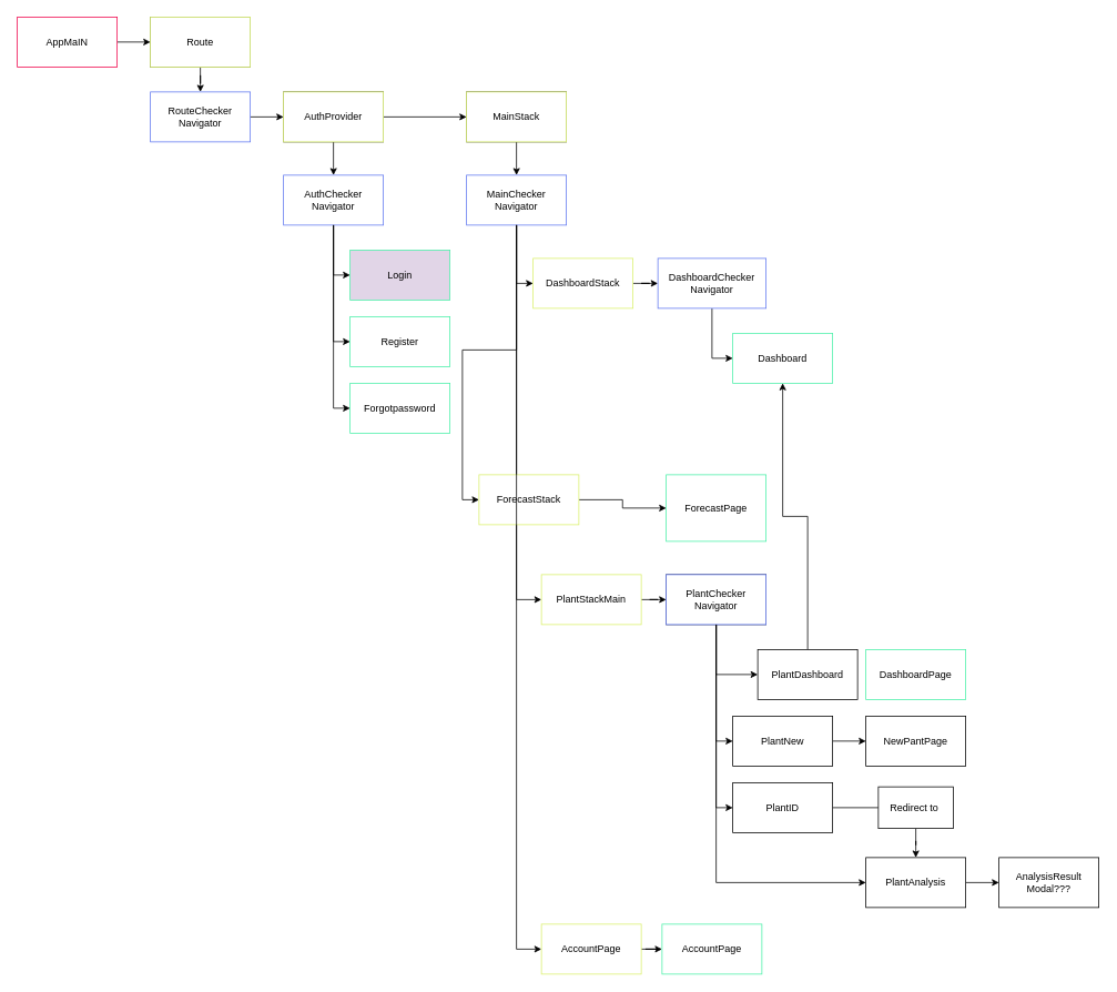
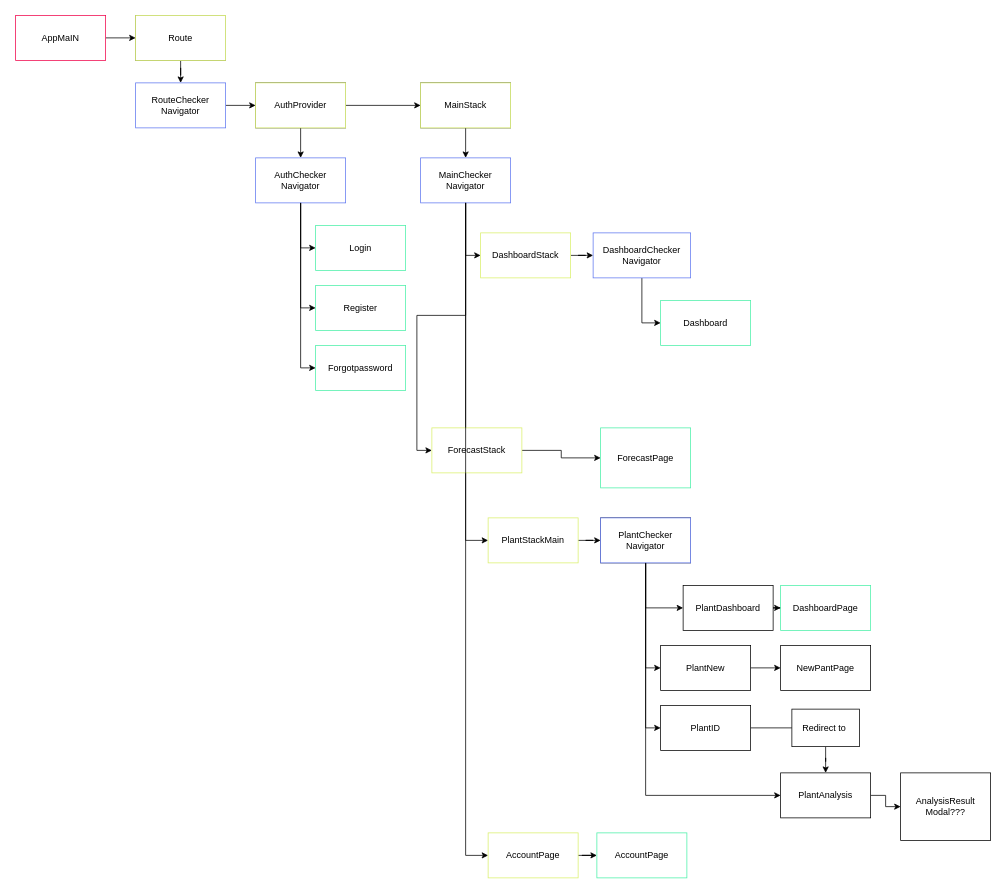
  <mxCell id="0" />
  <mxCell id="1" parent="0" />
  <mxCell id="2" value="" style="edgeStyle=orthogonalEdgeStyle;rounded=0;orthogonalLoop=1;jettySize=auto;html=1;" edge="1" parent="1" source="3" target="5"><mxGeometry relative="1" as="geometry" /></mxCell>
  <mxCell id="3" value="AppMaIN" style="rounded=0;whiteSpace=wrap;html=1;strokeColor=#F0054B;" vertex="1" parent="1"><mxGeometry x="20" y="20" width="120" height="60" as="geometry" /></mxCell>
  <mxCell id="4" value="" style="edgeStyle=orthogonalEdgeStyle;rounded=0;orthogonalLoop=1;jettySize=auto;html=1;" edge="1" parent="1" source="5" target="7"><mxGeometry relative="1" as="geometry" /></mxCell>
  <mxCell id="5" value="Route" style="rounded=0;whiteSpace=wrap;html=1;" vertex="1" parent="1"><mxGeometry x="180" y="20" width="120" height="60" as="geometry" /></mxCell>
  <mxCell id="6" value="" style="edgeStyle=orthogonalEdgeStyle;rounded=0;orthogonalLoop=1;jettySize=auto;html=1;" edge="1" parent="1" source="7" target="10"><mxGeometry relative="1" as="geometry" /></mxCell>
  <mxCell id="7" value="RouteChecker&lt;br&gt;Navigator" style="rounded=0;whiteSpace=wrap;html=1;strokeColor=#6078F0;" vertex="1" parent="1"><mxGeometry x="180" y="110" width="120" height="60" as="geometry" /></mxCell>
  <mxCell id="8" value="" style="edgeStyle=orthogonalEdgeStyle;rounded=0;orthogonalLoop=1;jettySize=auto;html=1;" edge="1" parent="1" source="10" target="12"><mxGeometry relative="1" as="geometry" /></mxCell>
  <mxCell id="9" value="" style="edgeStyle=orthogonalEdgeStyle;rounded=0;orthogonalLoop=1;jettySize=auto;html=1;" edge="1" parent="1" source="10" target="14"><mxGeometry relative="1" as="geometry" /></mxCell>
  <mxCell id="10" value="AuthProvider" style="rounded=0;whiteSpace=wrap;html=1;" vertex="1" parent="1"><mxGeometry x="340" y="110" width="120" height="60" as="geometry" /></mxCell>
  <mxCell id="11" value="" style="edgeStyle=orthogonalEdgeStyle;rounded=0;orthogonalLoop=1;jettySize=auto;html=1;" edge="1" parent="1" source="12" target="21"><mxGeometry relative="1" as="geometry" /></mxCell>
  <mxCell id="12" value="MainStack" style="rounded=0;whiteSpace=wrap;html=1;" vertex="1" parent="1"><mxGeometry x="560" y="110" width="120" height="60" as="geometry" /></mxCell>
  <mxCell id="13" value="" style="edgeStyle=orthogonalEdgeStyle;rounded=0;orthogonalLoop=1;jettySize=auto;html=1;entryX=0;entryY=0.5;entryDx=0;entryDy=0;" edge="1" parent="1" source="14" target="16"><mxGeometry relative="1" as="geometry" /></mxCell>
  <mxCell id="14" value="AuthChecker&lt;br&gt;Navigator" style="rounded=0;whiteSpace=wrap;html=1;strokeColor=#6078F0;" vertex="1" parent="1"><mxGeometry x="340" y="210" width="120" height="60" as="geometry" /></mxCell>
  <mxCell id="15" value="" style="edgeStyle=orthogonalEdgeStyle;rounded=0;orthogonalLoop=1;jettySize=auto;html=1;entryX=0;entryY=0.5;entryDx=0;entryDy=0;exitX=0.5;exitY=1;exitDx=0;exitDy=0;" edge="1" parent="1" source="14" target="18"><mxGeometry relative="1" as="geometry"><mxPoint x="400" y="310" as="sourcePoint" /></mxGeometry></mxCell>
- <mxCell id="16" value="Login" style="rounded=0;whiteSpace=wrap;html=1;strokeColor=#4AF0A8;fillColor=#e1d5e7;" vertex="1" parent="1"><mxGeometry x="420" y="300" width="120" height="60" as="geometry" /></mxCell>
+ <mxCell id="16" value="Login" style="rounded=0;whiteSpace=wrap;html=1;strokeColor=#4AF0A8;" vertex="1" parent="1"><mxGeometry x="420" y="300" width="120" height="60" as="geometry" /></mxCell>
  <mxCell id="17" value="" style="edgeStyle=orthogonalEdgeStyle;rounded=0;orthogonalLoop=1;jettySize=auto;html=1;exitX=0.5;exitY=1;exitDx=0;exitDy=0;entryX=0;entryY=0.5;entryDx=0;entryDy=0;" edge="1" parent="1" source="14" target="19"><mxGeometry relative="1" as="geometry" /></mxCell>
  <mxCell id="18" value="Register" style="rounded=0;whiteSpace=wrap;html=1;strokeColor=#4AF0A8;" vertex="1" parent="1"><mxGeometry x="420" y="380" width="120" height="60" as="geometry" /></mxCell>
  <mxCell id="19" value="Forgotpassword" style="rounded=0;whiteSpace=wrap;html=1;strokeColor=#4AF0A8;" vertex="1" parent="1"><mxGeometry x="420" y="460" width="120" height="60" as="geometry" /></mxCell>
  <mxCell id="20" value="" style="edgeStyle=orthogonalEdgeStyle;rounded=0;orthogonalLoop=1;jettySize=auto;html=1;entryX=0;entryY=0.5;entryDx=0;entryDy=0;" edge="1" parent="1" source="21" target="24"><mxGeometry relative="1" as="geometry" /></mxCell>
  <mxCell id="21" value="MainChecker&lt;br&gt;Navigator" style="rounded=0;whiteSpace=wrap;html=1;strokeColor=#6078F0;" vertex="1" parent="1"><mxGeometry x="560" y="210" width="120" height="60" as="geometry" /></mxCell>
  <mxCell id="22" value="" style="edgeStyle=orthogonalEdgeStyle;rounded=0;orthogonalLoop=1;jettySize=auto;html=1;entryX=0;entryY=0.5;entryDx=0;entryDy=0;exitX=0.5;exitY=1;exitDx=0;exitDy=0;" edge="1" parent="1" source="21" target="27"><mxGeometry relative="1" as="geometry" /></mxCell>
  <mxCell id="23" value="" style="edgeStyle=orthogonalEdgeStyle;rounded=0;orthogonalLoop=1;jettySize=auto;html=1;" edge="1" parent="1" source="24" target="34"><mxGeometry relative="1" as="geometry" /></mxCell>
  <mxCell id="24" value="DashboardStack" style="rounded=0;whiteSpace=wrap;html=1;strokeColor=#DAF06C;" vertex="1" parent="1"><mxGeometry x="640" y="310" width="120" height="60" as="geometry" /></mxCell>
  <mxCell id="25" value="" style="edgeStyle=orthogonalEdgeStyle;rounded=0;orthogonalLoop=1;jettySize=auto;html=1;exitX=0.5;exitY=1;exitDx=0;exitDy=0;entryX=0;entryY=0.5;entryDx=0;entryDy=0;" edge="1" parent="1" source="21" target="30"><mxGeometry relative="1" as="geometry" /></mxCell>
  <mxCell id="26" value="" style="edgeStyle=orthogonalEdgeStyle;rounded=0;orthogonalLoop=1;jettySize=auto;html=1;" edge="1" parent="1" source="27" target="36"><mxGeometry relative="1" as="geometry" /></mxCell>
  <mxCell id="27" value="ForecastStack" style="rounded=0;whiteSpace=wrap;html=1;strokeColor=#DAF06C;" vertex="1" parent="1"><mxGeometry x="575" y="570" width="120" height="60" as="geometry" /></mxCell>
  <mxCell id="28" value="" style="edgeStyle=orthogonalEdgeStyle;rounded=0;orthogonalLoop=1;jettySize=auto;html=1;exitX=0.5;exitY=1;exitDx=0;exitDy=0;entryX=0;entryY=0.5;entryDx=0;entryDy=0;" edge="1" parent="1" source="21" target="32"><mxGeometry relative="1" as="geometry" /></mxCell>
  <mxCell id="29" value="" style="edgeStyle=orthogonalEdgeStyle;rounded=0;orthogonalLoop=1;jettySize=auto;html=1;" edge="1" parent="1" source="30" target="38"><mxGeometry relative="1" as="geometry" /></mxCell>
  <mxCell id="30" value="PlantStackMain" style="rounded=0;whiteSpace=wrap;html=1;strokeColor=#DAF06C;" vertex="1" parent="1"><mxGeometry x="650" y="690" width="120" height="60" as="geometry" /></mxCell>
  <mxCell id="31" value="" style="edgeStyle=orthogonalEdgeStyle;rounded=0;orthogonalLoop=1;jettySize=auto;html=1;" edge="1" parent="1" source="32" target="59"><mxGeometry relative="1" as="geometry" /></mxCell>
  <mxCell id="32" value="AccountPage" style="rounded=0;whiteSpace=wrap;html=1;strokeColor=#DAF06C;" vertex="1" parent="1"><mxGeometry x="650" y="1110" width="120" height="60" as="geometry" /></mxCell>
  <mxCell id="33" value="" style="edgeStyle=orthogonalEdgeStyle;rounded=0;orthogonalLoop=1;jettySize=auto;html=1;entryX=0;entryY=0.5;entryDx=0;entryDy=0;" edge="1" parent="1" source="34" target="35"><mxGeometry relative="1" as="geometry" /></mxCell>
  <mxCell id="34" value="DashboardChecker&lt;br&gt;Navigator" style="rounded=0;whiteSpace=wrap;html=1;strokeColor=#6078F0;" vertex="1" parent="1"><mxGeometry x="790" y="310" width="130" height="60" as="geometry" /></mxCell>
  <mxCell id="35" value="Dashboard" style="rounded=0;whiteSpace=wrap;html=1;strokeColor=#4AF0A8;" vertex="1" parent="1"><mxGeometry x="880" y="400" width="120" height="60" as="geometry" /></mxCell>
  <mxCell id="36" value="ForecastPage" style="rounded=0;whiteSpace=wrap;html=1;strokeColor=#4AF0A8;" vertex="1" parent="1"><mxGeometry x="800" y="570" width="120" height="80" as="geometry" /></mxCell>
  <mxCell id="37" value="" style="edgeStyle=orthogonalEdgeStyle;rounded=0;orthogonalLoop=1;jettySize=auto;html=1;entryX=0;entryY=0.5;entryDx=0;entryDy=0;" edge="1" parent="1" source="38" target="41"><mxGeometry relative="1" as="geometry" /></mxCell>
  <mxCell id="38" value="PlantChecker&lt;br&gt;Navigator" style="rounded=0;whiteSpace=wrap;html=1;" vertex="1" parent="1"><mxGeometry x="800" y="690" width="120" height="60" as="geometry" /></mxCell>
  <mxCell id="39" value="" style="edgeStyle=orthogonalEdgeStyle;rounded=0;orthogonalLoop=1;jettySize=auto;html=1;entryX=0;entryY=0.5;entryDx=0;entryDy=0;exitX=0.5;exitY=1;exitDx=0;exitDy=0;" edge="1" parent="1" source="38" target="44"><mxGeometry relative="1" as="geometry" /></mxCell>
- <mxCell id="40" value="" style="edgeStyle=orthogonalEdgeStyle;rounded=0;orthogonalLoop=1;jettySize=auto;html=1;" edge="1" parent="1" source="41" target="35"><mxGeometry relative="1" as="geometry" /></mxCell>
+ <mxCell id="40" value="" style="edgeStyle=orthogonalEdgeStyle;rounded=0;orthogonalLoop=1;jettySize=auto;html=1;" edge="1" parent="1" source="41" target="45"><mxGeometry relative="1" as="geometry" /></mxCell>
  <mxCell id="41" value="PlantDashboard" style="rounded=0;whiteSpace=wrap;html=1;" vertex="1" parent="1"><mxGeometry x="910" y="780" width="120" height="60" as="geometry" /></mxCell>
  <mxCell id="42" value="" style="edgeStyle=orthogonalEdgeStyle;rounded=0;orthogonalLoop=1;jettySize=auto;html=1;exitX=0.5;exitY=1;exitDx=0;exitDy=0;entryX=0;entryY=0.5;entryDx=0;entryDy=0;" edge="1" parent="1" source="49" target="52"><mxGeometry relative="1" as="geometry" /></mxCell>
  <mxCell id="43" value="" style="edgeStyle=orthogonalEdgeStyle;rounded=0;orthogonalLoop=1;jettySize=auto;html=1;" edge="1" parent="1" source="44" target="53"><mxGeometry relative="1" as="geometry" /></mxCell>
  <mxCell id="44" value="PlantNew" style="rounded=0;whiteSpace=wrap;html=1;" vertex="1" parent="1"><mxGeometry x="880" y="860" width="120" height="60" as="geometry" /></mxCell>
  <mxCell id="45" value="DashboardPage" style="rounded=0;whiteSpace=wrap;html=1;strokeColor=#4AF0A8;" vertex="1" parent="1"><mxGeometry x="1040" y="780" width="120" height="60" as="geometry" /></mxCell>
  <mxCell id="46" value="Route" style="rounded=0;whiteSpace=wrap;html=1;strokeColor=#DAF06C;" vertex="1" parent="1"><mxGeometry x="180" y="20" width="120" height="60" as="geometry" /></mxCell>
  <mxCell id="47" value="AuthProvider" style="rounded=0;whiteSpace=wrap;html=1;strokeColor=#DAF06C;" vertex="1" parent="1"><mxGeometry x="340" y="110" width="120" height="60" as="geometry" /></mxCell>
  <mxCell id="48" value="MainStack" style="rounded=0;whiteSpace=wrap;html=1;strokeColor=#DAF06C;" vertex="1" parent="1"><mxGeometry x="560" y="110" width="120" height="60" as="geometry" /></mxCell>
  <mxCell id="49" value="PlantChecker&lt;br&gt;Navigator" style="rounded=0;whiteSpace=wrap;html=1;strokeColor=#6078F0;" vertex="1" parent="1"><mxGeometry x="800" y="690" width="120" height="60" as="geometry" /></mxCell>
  <mxCell id="50" value="" style="edgeStyle=orthogonalEdgeStyle;rounded=0;orthogonalLoop=1;jettySize=auto;html=1;exitX=0.5;exitY=1;exitDx=0;exitDy=0;entryX=0;entryY=0.5;entryDx=0;entryDy=0;" edge="1" parent="1" source="49" target="55"><mxGeometry relative="1" as="geometry" /></mxCell>
  <mxCell id="51" value="" style="edgeStyle=orthogonalEdgeStyle;rounded=0;orthogonalLoop=1;jettySize=auto;html=1;endArrow=none;" edge="1" parent="1" source="52" target="58"><mxGeometry relative="1" as="geometry" /></mxCell>
  <mxCell id="52" value="PlantID" style="rounded=0;whiteSpace=wrap;html=1;" vertex="1" parent="1"><mxGeometry x="880" y="940" width="120" height="60" as="geometry" /></mxCell>
  <mxCell id="53" value="NewPantPage" style="rounded=0;whiteSpace=wrap;html=1;" vertex="1" parent="1"><mxGeometry x="1040" y="860" width="120" height="60" as="geometry" /></mxCell>
  <mxCell id="54" value="" style="edgeStyle=orthogonalEdgeStyle;rounded=0;orthogonalLoop=1;jettySize=auto;html=1;" edge="1" parent="1" source="55" target="56"><mxGeometry relative="1" as="geometry" /></mxCell>
  <mxCell id="55" value="PlantAnalysis" style="rounded=0;whiteSpace=wrap;html=1;" vertex="1" parent="1"><mxGeometry x="1040" y="1030" width="120" height="60" as="geometry" /></mxCell>
- <mxCell id="56" value="AnalysisResult&lt;br&gt;Modal???" style="rounded=0;whiteSpace=wrap;html=1;" vertex="1" parent="1"><mxGeometry x="1200" y="1030" width="120" height="60" as="geometry" /></mxCell>
+ <mxCell id="56" value="AnalysisResult&lt;br&gt;Modal???" style="rounded=0;whiteSpace=wrap;html=1;" vertex="1" parent="1"><mxGeometry x="1200" y="1030" width="120" height="90" as="geometry" /></mxCell>
  <mxCell id="57" style="edgeStyle=orthogonalEdgeStyle;rounded=0;orthogonalLoop=1;jettySize=auto;html=1;entryX=0.5;entryY=0;entryDx=0;entryDy=0;" edge="1" parent="1" source="58" target="55"><mxGeometry relative="1" as="geometry" /></mxCell>
  <mxCell id="58" value="Redirect to&amp;nbsp;" style="rounded=0;whiteSpace=wrap;html=1;" vertex="1" parent="1"><mxGeometry x="1055" y="945" width="90" height="50" as="geometry" /></mxCell>
  <mxCell id="59" value="AccountPage" style="rounded=0;whiteSpace=wrap;html=1;strokeColor=#4AF0A8;" vertex="1" parent="1"><mxGeometry x="795" y="1110" width="120" height="60" as="geometry" /></mxCell>
